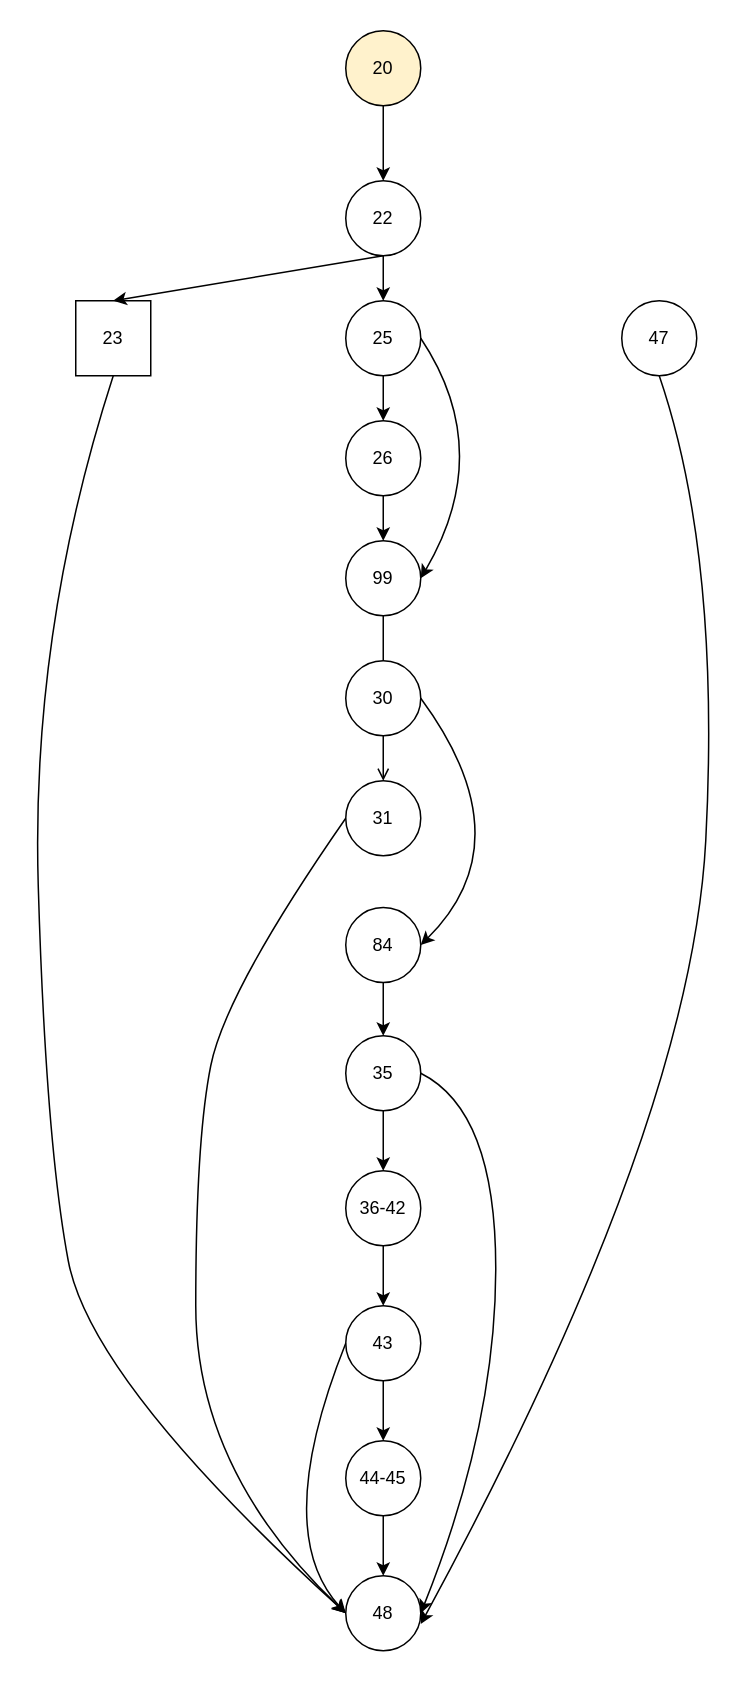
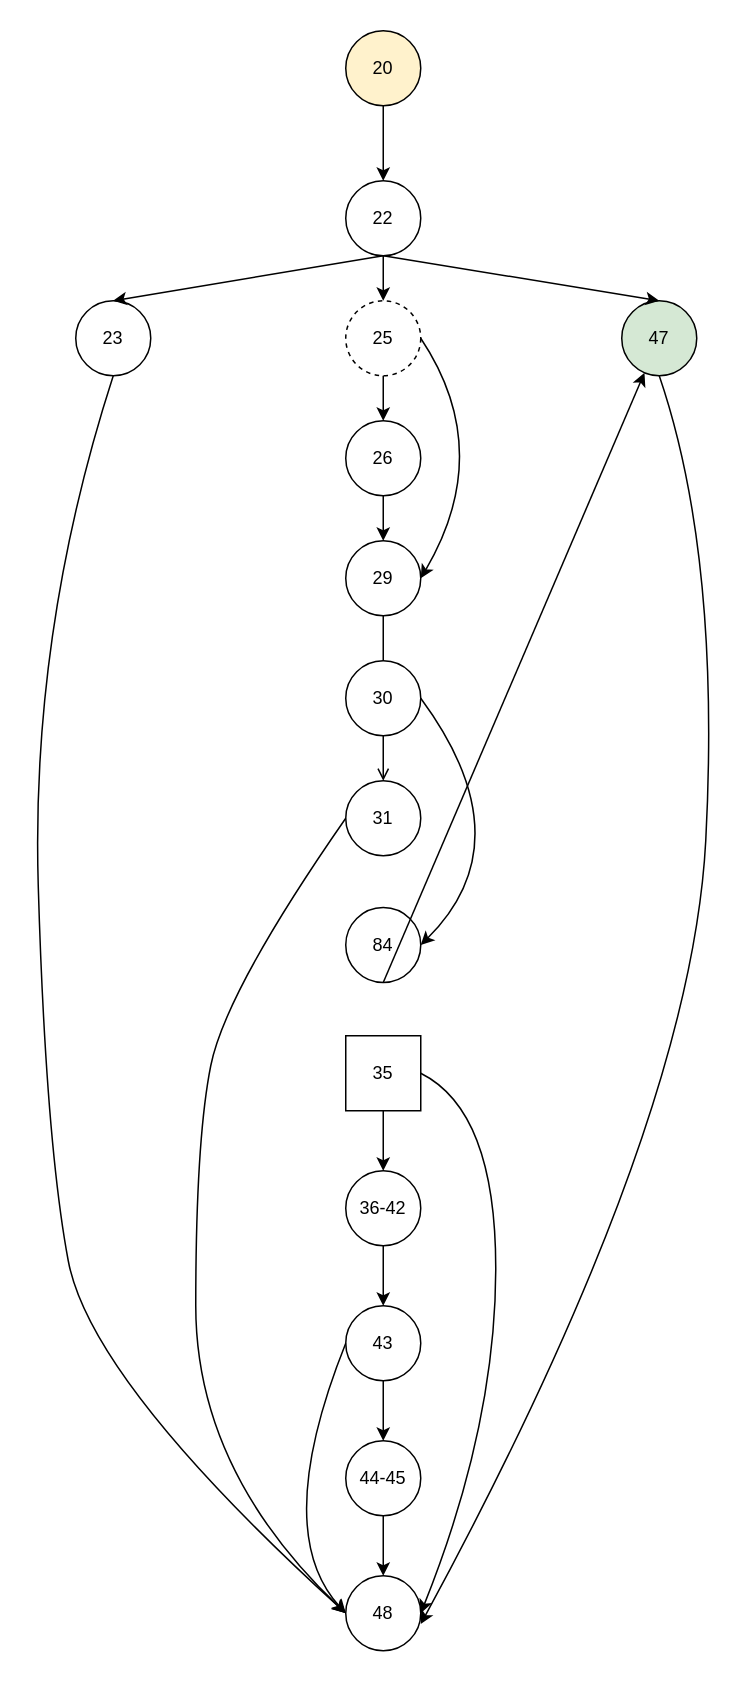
  <mxCell id="0" />
  <mxCell id="1" parent="0" />
  <mxCell id="2" value="20" style="ellipse;whiteSpace=wrap;html=1;aspect=fixed;fillColor=#fff2cc;" vertex="1" parent="1"><mxGeometry x="230" width="50" height="50" as="geometry" y="20" /></mxCell>
  <mxCell id="3" value="43" style="ellipse;whiteSpace=wrap;html=1;aspect=fixed;" vertex="1" parent="1"><mxGeometry x="230" y="870" width="50" height="50" as="geometry" /></mxCell>
- <mxCell id="4" value="25" style="ellipse;whiteSpace=wrap;html=1;aspect=fixed;" vertex="1" parent="1"><mxGeometry x="230" y="200" width="50" height="50" as="geometry" /></mxCell>
+ <mxCell id="4" value="25" style="ellipse;whiteSpace=wrap;html=1;aspect=fixed;dashed=1;" vertex="1" parent="1"><mxGeometry x="230" y="200" width="50" height="50" as="geometry" /></mxCell>
  <mxCell id="5" value="84" style="ellipse;whiteSpace=wrap;html=1;aspect=fixed;" vertex="1" parent="1"><mxGeometry x="230" y="604.5" width="50" height="50" as="geometry" /></mxCell>
  <mxCell id="6" value="26" style="ellipse;whiteSpace=wrap;html=1;aspect=fixed;" vertex="1" parent="1"><mxGeometry x="230" y="280" width="50" height="50" as="geometry" /></mxCell>
  <mxCell id="7" value="30" style="ellipse;whiteSpace=wrap;html=1;aspect=fixed;" vertex="1" parent="1"><mxGeometry x="230" y="440" width="50" height="50" as="geometry" /></mxCell>
- <mxCell id="8" value="99" style="ellipse;whiteSpace=wrap;html=1;aspect=fixed;" vertex="1" parent="1"><mxGeometry x="230" y="360" width="50" height="50" as="geometry" /></mxCell>
- <mxCell id="9" value="23" style="whiteSpace=wrap;html=1;aspect=fixed;rounded=0;" vertex="1" parent="1"><mxGeometry x="50" y="200" width="50" height="50" as="geometry" /></mxCell>
- <mxCell id="10" value="47" style="ellipse;whiteSpace=wrap;html=1;aspect=fixed;" vertex="1" parent="1"><mxGeometry x="414" y="200" width="50" height="50" as="geometry" /></mxCell>
+ <mxCell id="8" value="29" style="ellipse;whiteSpace=wrap;html=1;aspect=fixed;" vertex="1" parent="1"><mxGeometry x="230" y="360" width="50" height="50" as="geometry" /></mxCell>
+ <mxCell id="9" value="23" style="ellipse;whiteSpace=wrap;html=1;aspect=fixed;" vertex="1" parent="1"><mxGeometry x="50" y="200" width="50" height="50" as="geometry" /></mxCell>
+ <mxCell id="10" value="47" style="ellipse;whiteSpace=wrap;html=1;aspect=fixed;fillColor=#d5e8d4;" vertex="1" parent="1"><mxGeometry x="414" y="200" width="50" height="50" as="geometry" /></mxCell>
  <mxCell id="11" value="31" style="ellipse;whiteSpace=wrap;html=1;aspect=fixed;" vertex="1" parent="1"><mxGeometry x="230" y="520" width="50" height="50" as="geometry" /></mxCell>
  <mxCell id="12" value="" style="endArrow=classic;html=1;exitX=0.5;exitY=1;exitDx=0;exitDy=0;entryX=0.5;entryY=0;entryDx=0;entryDy=0;" edge="1" parent="1" source="2" target="36"><mxGeometry width="50" height="50" relative="1" as="geometry"><mxPoint x="270" y="190" as="sourcePoint" /><mxPoint x="255" y="120" as="targetPoint" /></mxGeometry></mxCell>
  <mxCell id="13" value="" style="endArrow=classic;html=1;exitX=0.5;exitY=1;exitDx=0;exitDy=0;entryX=0.5;entryY=0;entryDx=0;entryDy=0;" edge="1" parent="1" source="36" target="9"><mxGeometry width="50" height="50" relative="1" as="geometry"><mxPoint x="75" y="170" as="sourcePoint" /><mxPoint x="270" y="100" as="targetPoint" /></mxGeometry></mxCell>
+ <mxCell id="14" value="" style="endArrow=classic;html=1;exitX=0.5;exitY=1;exitDx=0;exitDy=0;entryX=0.5;entryY=0;entryDx=0;entryDy=0;" edge="1" parent="1" source="36" target="10"><mxGeometry width="50" height="50" relative="1" as="geometry"><mxPoint x="438.5" y="170" as="sourcePoint" /><mxPoint x="270" y="100" as="targetPoint" /></mxGeometry></mxCell>
  <mxCell id="15" value="" style="endArrow=classic;html=1;exitX=0.5;exitY=1;exitDx=0;exitDy=0;entryX=0.5;entryY=0;entryDx=0;entryDy=0;" edge="1" parent="1" source="36" target="4"><mxGeometry width="50" height="50" relative="1" as="geometry"><mxPoint x="255" y="170" as="sourcePoint" /><mxPoint x="270" y="240" as="targetPoint" /></mxGeometry></mxCell>
  <mxCell id="16" value="" style="endArrow=classic;html=1;exitX=0.5;exitY=1;exitDx=0;exitDy=0;entryX=0.5;entryY=0;entryDx=0;entryDy=0;" edge="1" parent="1" source="4" target="6"><mxGeometry width="50" height="50" relative="1" as="geometry"><mxPoint x="220" y="290" as="sourcePoint" /><mxPoint x="270" y="240" as="targetPoint" /></mxGeometry></mxCell>
  <mxCell id="17" value="" style="endArrow=classic;html=1;entryX=0.5;entryY=0;entryDx=0;entryDy=0;exitX=0.5;exitY=1;exitDx=0;exitDy=0;" edge="1" parent="1" source="6" target="8"><mxGeometry width="50" height="50" relative="1" as="geometry"><mxPoint x="210" y="360" as="sourcePoint" /><mxPoint x="260" y="310" as="targetPoint" /></mxGeometry></mxCell>
  <mxCell id="18" value="" style="curved=1;endArrow=classic;html=1;exitX=1;exitY=0.5;exitDx=0;exitDy=0;entryX=1;entryY=0.5;entryDx=0;entryDy=0;" edge="1" parent="1" source="4" target="8"><mxGeometry width="50" height="50" relative="1" as="geometry"><mxPoint x="350" y="380" as="sourcePoint" /><mxPoint x="400" y="330" as="targetPoint" /><Array as="points"><mxPoint x="330" y="300" /></Array></mxGeometry></mxCell>
  <mxCell id="19" value="" style="endArrow=none;html=1;entryX=0.5;entryY=0;entryDx=0;entryDy=0;exitX=0.5;exitY=1;exitDx=0;exitDy=0;" edge="1" parent="1" source="8" target="7"><mxGeometry width="50" height="50" relative="1" as="geometry"><mxPoint x="210" y="390" as="sourcePoint" /><mxPoint x="260" y="340" as="targetPoint" /></mxGeometry></mxCell>
  <mxCell id="20" value="" style="endArrow=open;html=1;entryX=0.5;entryY=0;entryDx=0;entryDy=0;exitX=0.5;exitY=1;exitDx=0;exitDy=0;" edge="1" parent="1" source="7" target="11"><mxGeometry width="50" height="50" relative="1" as="geometry"><mxPoint x="120" y="500" as="sourcePoint" /><mxPoint x="170" y="450" as="targetPoint" /></mxGeometry></mxCell>
  <mxCell id="21" value="36-42" style="ellipse;whiteSpace=wrap;html=1;aspect=fixed;" vertex="1" parent="1"><mxGeometry x="230" y="780" width="50" height="50" as="geometry" /></mxCell>
- <mxCell id="22" value="35" style="ellipse;whiteSpace=wrap;html=1;aspect=fixed;" vertex="1" parent="1"><mxGeometry x="230" y="690" width="50" height="50" as="geometry" /></mxCell>
+ <mxCell id="22" value="35" style="whiteSpace=wrap;html=1;aspect=fixed;rounded=0;" vertex="1" parent="1"><mxGeometry x="230" y="690" width="50" height="50" as="geometry" /></mxCell>
  <mxCell id="23" value="" style="curved=1;endArrow=classic;html=1;exitX=1;exitY=0.5;exitDx=0;exitDy=0;entryX=1;entryY=0.5;entryDx=0;entryDy=0;" edge="1" parent="1" source="7" target="5"><mxGeometry width="50" height="50" relative="1" as="geometry"><mxPoint x="410" y="620" as="sourcePoint" /><mxPoint x="460" y="570" as="targetPoint" /><Array as="points"><mxPoint x="350" y="560" /></Array></mxGeometry></mxCell>
- <mxCell id="24" value="" style="endArrow=classic;html=1;exitX=0.5;exitY=1;exitDx=0;exitDy=0;entryX=0.5;entryY=0;entryDx=0;entryDy=0;" edge="1" parent="1" source="5" target="22"><mxGeometry width="50" height="50" relative="1" as="geometry"><mxPoint x="100" y="620" as="sourcePoint" /><mxPoint x="150" y="570" as="targetPoint" /></mxGeometry></mxCell>
+ <mxCell id="24" value="" style="endArrow=classic;html=1;exitX=0.5;exitY=1;exitDx=0;exitDy=0;" edge="1" parent="1" source="5" target="10"><mxGeometry width="50" height="50" relative="1" as="geometry"><mxPoint x="100" y="620" as="sourcePoint" /><mxPoint x="150" y="570" as="targetPoint" /></mxGeometry></mxCell>
  <mxCell id="25" value="" style="endArrow=classic;html=1;exitX=0.5;exitY=1;exitDx=0;exitDy=0;entryX=0.5;entryY=0;entryDx=0;entryDy=0;" edge="1" parent="1" source="22" target="21"><mxGeometry width="50" height="50" relative="1" as="geometry"><mxPoint x="100" y="620" as="sourcePoint" /><mxPoint x="150" y="570" as="targetPoint" /></mxGeometry></mxCell>
  <mxCell id="26" value="" style="endArrow=classic;html=1;exitX=0.5;exitY=1;exitDx=0;exitDy=0;entryX=0.5;entryY=0;entryDx=0;entryDy=0;" edge="1" parent="1" source="21" target="3"><mxGeometry width="50" height="50" relative="1" as="geometry"><mxPoint x="100" y="620" as="sourcePoint" /><mxPoint x="150" y="570" as="targetPoint" /></mxGeometry></mxCell>
  <mxCell id="27" value="48" style="ellipse;whiteSpace=wrap;html=1;aspect=fixed;" vertex="1" parent="1"><mxGeometry x="230" y="1050" width="50" height="50" as="geometry" /></mxCell>
  <mxCell id="28" value="44-45" style="ellipse;whiteSpace=wrap;html=1;aspect=fixed;" vertex="1" parent="1"><mxGeometry x="230" y="960" width="50" height="50" as="geometry" /></mxCell>
  <mxCell id="29" value="" style="endArrow=classic;html=1;exitX=0.5;exitY=1;exitDx=0;exitDy=0;entryX=0.5;entryY=0;entryDx=0;entryDy=0;" edge="1" parent="1" source="3" target="28"><mxGeometry width="50" height="50" relative="1" as="geometry"><mxPoint x="100" y="700" as="sourcePoint" /><mxPoint x="150" y="650" as="targetPoint" /></mxGeometry></mxCell>
  <mxCell id="30" value="" style="endArrow=classic;html=1;exitX=0.5;exitY=1;exitDx=0;exitDy=0;entryX=0.5;entryY=0;entryDx=0;entryDy=0;" edge="1" parent="1" source="28" target="27"><mxGeometry width="50" height="50" relative="1" as="geometry"><mxPoint x="180" y="1010" as="sourcePoint" /><mxPoint x="230" y="960" as="targetPoint" /></mxGeometry></mxCell>
  <mxCell id="31" value="" style="curved=1;endArrow=classic;html=1;exitX=1;exitY=0.5;exitDx=0;exitDy=0;entryX=1;entryY=0.5;entryDx=0;entryDy=0;" edge="1" parent="1" source="22" target="27"><mxGeometry width="50" height="50" relative="1" as="geometry"><mxPoint x="180" y="680" as="sourcePoint" /><mxPoint x="200" y="900" as="targetPoint" /><Array as="points"><mxPoint x="330" y="740" /><mxPoint x="330" y="950" /></Array></mxGeometry></mxCell>
  <mxCell id="32" value="" style="curved=1;endArrow=classic;html=1;exitX=0;exitY=0.5;exitDx=0;exitDy=0;entryX=0;entryY=0.5;entryDx=0;entryDy=0;" edge="1" parent="1" source="3" target="27"><mxGeometry width="50" height="50" relative="1" as="geometry"><mxPoint x="60" y="840" as="sourcePoint" /><mxPoint x="110" y="790" as="targetPoint" /><Array as="points"><mxPoint x="180" y="1020" /></Array></mxGeometry></mxCell>
  <mxCell id="33" value="" style="curved=1;endArrow=classic;html=1;exitX=0;exitY=0.5;exitDx=0;exitDy=0;entryX=0;entryY=0.5;entryDx=0;entryDy=0;" edge="1" parent="1" source="11" target="27"><mxGeometry width="50" height="50" relative="1" as="geometry"><mxPoint x="130" y="810" as="sourcePoint" /><mxPoint x="180" y="760" as="targetPoint" /><Array as="points"><mxPoint x="150" y="660" /><mxPoint x="130" y="760" /><mxPoint x="130" y="980" /></Array></mxGeometry></mxCell>
  <mxCell id="34" value="" style="curved=1;endArrow=classic;html=1;exitX=0.5;exitY=1;exitDx=0;exitDy=0;entryX=0;entryY=0.5;entryDx=0;entryDy=0;" edge="1" parent="1" source="9" target="27"><mxGeometry width="50" height="50" relative="1" as="geometry"><mxPoint x="130" y="450" as="sourcePoint" /><mxPoint x="100" y="1120" as="targetPoint" /><Array as="points"><mxPoint x="20" y="420" /><mxPoint x="30" y="760" /><mxPoint x="60" y="920" /></Array></mxGeometry></mxCell>
  <mxCell id="35" value="" style="curved=1;endArrow=classic;html=1;exitX=0.5;exitY=1;exitDx=0;exitDy=0;" edge="1" parent="1" source="10"><mxGeometry width="50" height="50" relative="1" as="geometry"><mxPoint x="440" y="390" as="sourcePoint" /><mxPoint x="280" y="1082.222" as="targetPoint" /><Array as="points"><mxPoint x="480" y="370" /><mxPoint x="460" y="750" /></Array></mxGeometry></mxCell>
  <mxCell id="36" value="22" style="ellipse;whiteSpace=wrap;html=1;aspect=fixed;" vertex="1" parent="1"><mxGeometry x="230" y="120" width="50" height="50" as="geometry" /></mxCell>
